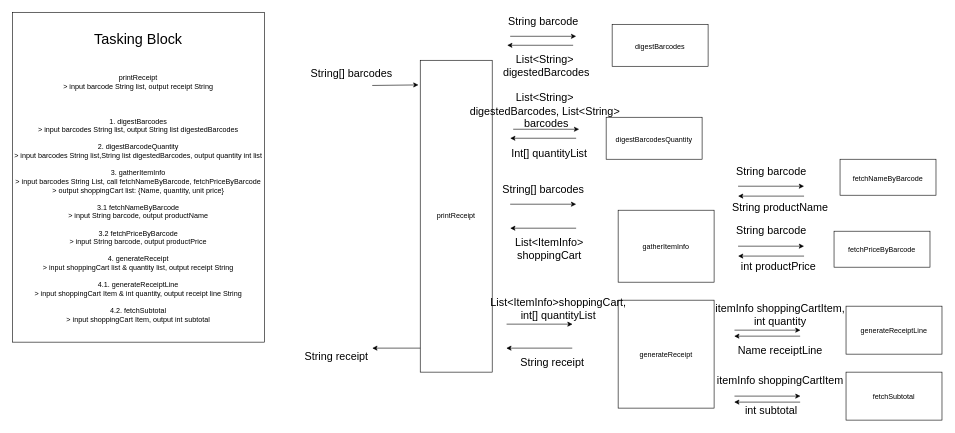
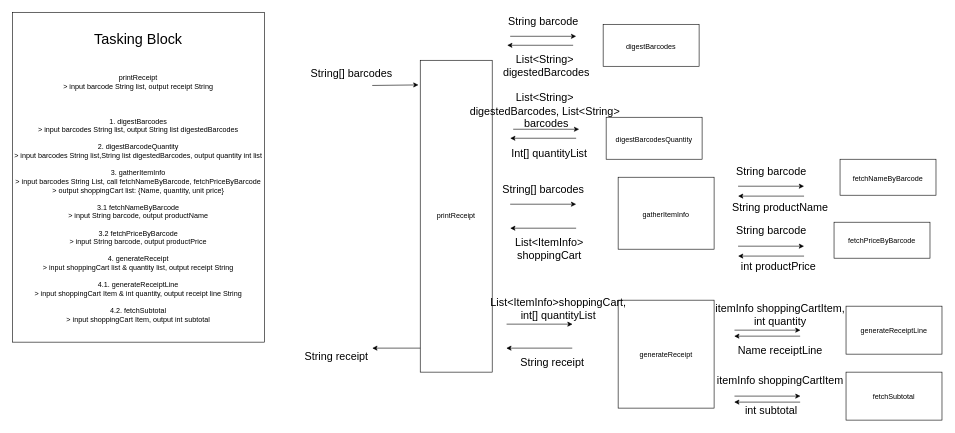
  <mxCell id="0" />
  <mxCell id="1" parent="0" />
  <mxCell id="2" value="printReceipt" style="rounded=0;whiteSpace=wrap;html=1;" vertex="1" parent="1"><mxGeometry x="700" y="100" width="120" height="520" as="geometry" /></mxCell>
  <mxCell id="3" value="" style="endArrow=classic;html=1;rounded=0;entryX=-0.025;entryY=0.079;entryDx=0;entryDy=0;entryPerimeter=0;" edge="1" parent="1" target="2"><mxGeometry width="50" height="50" relative="1" as="geometry"><mxPoint x="620" y="142" as="sourcePoint" /><mxPoint x="670" y="142" as="targetPoint" /></mxGeometry></mxCell>
  <mxCell id="4" value="" style="endArrow=classic;html=1;rounded=0;" edge="1" parent="1"><mxGeometry width="50" height="50" relative="1" as="geometry"><mxPoint x="700" y="580" as="sourcePoint" /><mxPoint x="620" y="580" as="targetPoint" /></mxGeometry></mxCell>
  <mxCell id="5" value="&lt;font style=&quot;font-size: 24px&quot;&gt;Tasking Block&lt;br&gt;&lt;/font&gt;&lt;br&gt;&lt;br&gt;&lt;br&gt;printReceipt&lt;br&gt;&amp;gt; input barcode String list, output receipt String&lt;br&gt;&lt;br&gt;&lt;br&gt;&lt;br&gt;1. digestBarcodes&lt;br&gt;&amp;gt; input barcodes String list, output String list digestedBarcodes&lt;br&gt;&lt;br&gt;2. digestBarcodeQuantity&lt;br&gt;&amp;gt; input barcodes String list,String list digestedBarcodes, output quantity int list&lt;br&gt;&lt;br&gt;3. gatherItemInfo&lt;br&gt;&amp;gt; input barcodes String List, call fetchNameByBarcode, fetchPriceByBarcode&lt;br&gt;&amp;gt; output shoppingCart list: {Name, quantity, unit price}&lt;br&gt;&lt;br&gt;3.1 fetchNameByBarcode&lt;br&gt;&amp;gt; input String barcode, output productName&lt;br&gt;&lt;br&gt;3.2 fetchPriceByBarcode&lt;br&gt;&amp;gt; input String barcode, output productPrice&lt;br&gt;&lt;br&gt;4. generateReceipt&lt;br&gt;&amp;gt; input shoppingCart list &amp;amp; quantity list, output receipt String&lt;br&gt;&lt;br&gt;4.1. generateReceiptLine&lt;br&gt;&amp;gt; input shoppingCart Item &amp;amp; int quantity, output receipt line String&lt;br&gt;&lt;br&gt;4.2. fetchSubtotal&lt;br&gt;&amp;gt; input shoppingCart Item, output int subtotal" style="rounded=0;whiteSpace=wrap;html=1;" vertex="1" parent="1"><mxGeometry x="20" y="20" width="420" height="550" as="geometry" /></mxCell>
  <mxCell id="6" value="&lt;font style=&quot;font-size: 18px&quot;&gt;String[] barcodes&lt;/font&gt;" style="text;html=1;align=center;verticalAlign=middle;resizable=0;points=[];autosize=1;strokeColor=none;fillColor=none;fontSize=24;" vertex="1" parent="1"><mxGeometry x="510" y="100" width="150" height="40" as="geometry" /></mxCell>
  <mxCell id="7" value="String receipt" style="text;html=1;align=center;verticalAlign=middle;resizable=0;points=[];autosize=1;strokeColor=none;fillColor=none;fontSize=18;" vertex="1" parent="1"><mxGeometry x="500" y="580" width="120" height="30" as="geometry" /></mxCell>
- <mxCell id="8" value="&lt;span style=&quot;font-size: 12px&quot;&gt;gatherItemInfo&lt;/span&gt;" style="rounded=0;whiteSpace=wrap;html=1;fontSize=18;" vertex="1" parent="1"><mxGeometry x="1030" y="350" width="160" height="120" as="geometry" /></mxCell>
+ <mxCell id="8" value="&lt;span style=&quot;font-size: 12px&quot;&gt;gatherItemInfo&lt;/span&gt;" style="rounded=0;whiteSpace=wrap;html=1;fontSize=18;" vertex="1" parent="1"><mxGeometry x="1030" y="295" width="160" height="120" as="geometry" /></mxCell>
  <mxCell id="9" value="&lt;span style=&quot;font-size: 12px&quot;&gt;generateReceipt&lt;/span&gt;" style="rounded=0;whiteSpace=wrap;html=1;fontSize=18;" vertex="1" parent="1"><mxGeometry x="1030" y="500" width="160" height="180" as="geometry" /></mxCell>
  <mxCell id="10" value="" style="endArrow=classic;html=1;rounded=0;fontSize=18;" edge="1" parent="1"><mxGeometry width="50" height="50" relative="1" as="geometry"><mxPoint x="850" y="340" as="sourcePoint" /><mxPoint x="960" y="340" as="targetPoint" /></mxGeometry></mxCell>
  <mxCell id="11" value="" style="endArrow=classic;html=1;rounded=0;fontSize=18;" edge="1" parent="1"><mxGeometry width="50" height="50" relative="1" as="geometry"><mxPoint x="844" y="540" as="sourcePoint" /><mxPoint x="954" y="540" as="targetPoint" /></mxGeometry></mxCell>
  <mxCell id="12" value="" style="endArrow=classic;html=1;rounded=0;fontSize=18;" edge="1" parent="1"><mxGeometry width="50" height="50" relative="1" as="geometry"><mxPoint x="960" y="380" as="sourcePoint" /><mxPoint x="850" y="380" as="targetPoint" /></mxGeometry></mxCell>
  <mxCell id="13" value="" style="endArrow=classic;html=1;rounded=0;fontSize=18;" edge="1" parent="1"><mxGeometry width="50" height="50" relative="1" as="geometry"><mxPoint x="953.5" y="580" as="sourcePoint" /><mxPoint x="843.5" y="580" as="targetPoint" /></mxGeometry></mxCell>
  <mxCell id="14" value="String[] barcodes" style="text;html=1;align=center;verticalAlign=middle;resizable=0;points=[];autosize=1;strokeColor=none;fillColor=none;fontSize=18;" vertex="1" parent="1"><mxGeometry x="830" y="300" width="150" height="30" as="geometry" /></mxCell>
  <mxCell id="15" value="List&amp;lt;ItemInfo&amp;gt; &lt;br&gt;shoppingCart" style="text;html=1;align=center;verticalAlign=middle;resizable=0;points=[];autosize=1;strokeColor=none;fillColor=none;fontSize=18;" vertex="1" parent="1"><mxGeometry x="850" y="390" width="130" height="50" as="geometry" /></mxCell>
  <mxCell id="16" value="String receipt" style="text;html=1;align=center;verticalAlign=middle;resizable=0;points=[];autosize=1;strokeColor=none;fillColor=none;fontSize=18;" vertex="1" parent="1"><mxGeometry x="860" y="590" width="120" height="30" as="geometry" /></mxCell>
  <mxCell id="17" value="&lt;span style=&quot;font-size: 12px&quot;&gt;fetchNameByBarcode&lt;/span&gt;" style="rounded=0;whiteSpace=wrap;html=1;fontSize=18;" vertex="1" parent="1"><mxGeometry x="1400" y="265" width="160" height="60" as="geometry" /></mxCell>
  <mxCell id="18" value="" style="endArrow=classic;html=1;rounded=0;fontSize=18;" edge="1" parent="1"><mxGeometry width="50" height="50" relative="1" as="geometry"><mxPoint x="1230" y="310" as="sourcePoint" /><mxPoint x="1340" y="310" as="targetPoint" /></mxGeometry></mxCell>
  <mxCell id="19" value="" style="endArrow=classic;html=1;rounded=0;fontSize=18;" edge="1" parent="1"><mxGeometry width="50" height="50" relative="1" as="geometry"><mxPoint x="1340" y="326.5" as="sourcePoint" /><mxPoint x="1230" y="326.5" as="targetPoint" /></mxGeometry></mxCell>
  <mxCell id="20" value="String barcode" style="text;html=1;align=center;verticalAlign=middle;resizable=0;points=[];autosize=1;strokeColor=none;fillColor=none;fontSize=18;" vertex="1" parent="1"><mxGeometry x="1220" y="270" width="130" height="30" as="geometry" /></mxCell>
  <mxCell id="21" value="String productName" style="text;html=1;align=center;verticalAlign=middle;resizable=0;points=[];autosize=1;strokeColor=none;fillColor=none;fontSize=18;" vertex="1" parent="1"><mxGeometry x="1210" y="330" width="180" height="30" as="geometry" /></mxCell>
  <mxCell id="22" value="List&amp;lt;ItemInfo&amp;gt;shoppingCart,&lt;br&gt;int[] quantityList" style="text;html=1;align=center;verticalAlign=middle;resizable=0;points=[];autosize=1;strokeColor=none;fillColor=none;fontSize=18;" vertex="1" parent="1"><mxGeometry x="810" y="490" width="240" height="50" as="geometry" /></mxCell>
- <mxCell id="23" value="&lt;span style=&quot;font-size: 12px&quot;&gt;fetchPriceByBarcode&lt;/span&gt;" style="rounded=0;whiteSpace=wrap;html=1;fontSize=18;" vertex="1" parent="1"><mxGeometry x="1390" y="385" width="160" height="60" as="geometry" /></mxCell>
+ <mxCell id="23" value="&lt;span style=&quot;font-size: 12px&quot;&gt;fetchPriceByBarcode&lt;/span&gt;" style="rounded=0;whiteSpace=wrap;html=1;fontSize=18;" vertex="1" parent="1"><mxGeometry x="1390" y="370" width="160" height="60" as="geometry" /></mxCell>
  <mxCell id="24" value="" style="endArrow=classic;html=1;rounded=0;fontSize=18;" edge="1" parent="1"><mxGeometry width="50" height="50" relative="1" as="geometry"><mxPoint x="1230" y="410" as="sourcePoint" /><mxPoint x="1340" y="410" as="targetPoint" /></mxGeometry></mxCell>
  <mxCell id="25" value="" style="endArrow=classic;html=1;rounded=0;fontSize=18;" edge="1" parent="1"><mxGeometry width="50" height="50" relative="1" as="geometry"><mxPoint x="1340" y="426.5" as="sourcePoint" /><mxPoint x="1230" y="426.5" as="targetPoint" /></mxGeometry></mxCell>
  <mxCell id="26" value="String barcode" style="text;html=1;align=center;verticalAlign=middle;resizable=0;points=[];autosize=1;strokeColor=none;fillColor=none;fontSize=18;" vertex="1" parent="1"><mxGeometry x="1220" y="370" width="130" height="30" as="geometry" /></mxCell>
  <mxCell id="27" value="int productPrice" style="text;html=1;align=center;verticalAlign=middle;resizable=0;points=[];autosize=1;strokeColor=none;fillColor=none;fontSize=18;" vertex="1" parent="1"><mxGeometry x="1227" y="430" width="140" height="30" as="geometry" /></mxCell>
  <mxCell id="28" value="&lt;span style=&quot;font-size: 12px&quot;&gt;generateReceiptLine&lt;/span&gt;" style="rounded=0;whiteSpace=wrap;html=1;fontSize=18;" vertex="1" parent="1"><mxGeometry x="1410" y="510" width="160" height="80" as="geometry" /></mxCell>
  <mxCell id="29" value="" style="endArrow=classic;html=1;rounded=0;fontSize=18;" edge="1" parent="1"><mxGeometry width="50" height="50" relative="1" as="geometry"><mxPoint x="1224" y="550" as="sourcePoint" /><mxPoint x="1334" y="550" as="targetPoint" /></mxGeometry></mxCell>
  <mxCell id="30" value="" style="endArrow=classic;html=1;rounded=0;fontSize=18;" edge="1" parent="1"><mxGeometry width="50" height="50" relative="1" as="geometry"><mxPoint x="1333.5" y="560" as="sourcePoint" /><mxPoint x="1223.5" y="560" as="targetPoint" /></mxGeometry></mxCell>
  <mxCell id="31" value="Name receiptLine" style="text;html=1;align=center;verticalAlign=middle;resizable=0;points=[];autosize=1;strokeColor=none;fillColor=none;fontSize=18;" vertex="1" parent="1"><mxGeometry x="1220" y="570" width="160" height="30" as="geometry" /></mxCell>
  <mxCell id="32" value="itemInfo shoppingCartItem,&lt;br&gt;int quantity" style="text;html=1;align=center;verticalAlign=middle;resizable=0;points=[];autosize=1;strokeColor=none;fillColor=none;fontSize=18;" vertex="1" parent="1"><mxGeometry x="1185" y="500" width="230" height="50" as="geometry" /></mxCell>
  <mxCell id="33" value="&lt;span style=&quot;font-size: 12px&quot;&gt;digestBarcodesQuantity&lt;/span&gt;" style="rounded=0;whiteSpace=wrap;html=1;fontSize=18;" vertex="1" parent="1"><mxGeometry x="1010" y="195" width="160" height="70" as="geometry" /></mxCell>
  <mxCell id="34" value="" style="endArrow=classic;html=1;rounded=0;fontSize=18;" edge="1" parent="1"><mxGeometry width="50" height="50" relative="1" as="geometry"><mxPoint x="855" y="215" as="sourcePoint" /><mxPoint x="965" y="215" as="targetPoint" /></mxGeometry></mxCell>
  <mxCell id="35" value="" style="endArrow=classic;html=1;rounded=0;fontSize=18;" edge="1" parent="1"><mxGeometry width="50" height="50" relative="1" as="geometry"><mxPoint x="960" y="230" as="sourcePoint" /><mxPoint x="850" y="230" as="targetPoint" /></mxGeometry></mxCell>
  <mxCell id="36" value="Int[] quantityList" style="text;html=1;align=center;verticalAlign=middle;resizable=0;points=[];autosize=1;strokeColor=none;fillColor=none;fontSize=18;" vertex="1" parent="1"><mxGeometry x="845" y="240" width="140" height="30" as="geometry" /></mxCell>
  <mxCell id="37" value="&lt;span style=&quot;font-size: 12px&quot;&gt;fetchSubtotal&lt;/span&gt;" style="rounded=0;whiteSpace=wrap;html=1;fontSize=18;" vertex="1" parent="1"><mxGeometry x="1410" y="620" width="160" height="80" as="geometry" /></mxCell>
  <mxCell id="38" value="" style="endArrow=classic;html=1;rounded=0;fontSize=18;" edge="1" parent="1"><mxGeometry width="50" height="50" relative="1" as="geometry"><mxPoint x="1224" y="660" as="sourcePoint" /><mxPoint x="1334" y="660" as="targetPoint" /></mxGeometry></mxCell>
  <mxCell id="39" value="" style="endArrow=classic;html=1;rounded=0;fontSize=18;" edge="1" parent="1"><mxGeometry width="50" height="50" relative="1" as="geometry"><mxPoint x="1333.5" y="670" as="sourcePoint" /><mxPoint x="1223.5" y="670" as="targetPoint" /></mxGeometry></mxCell>
  <mxCell id="40" value="int subtotal" style="text;html=1;align=center;verticalAlign=middle;resizable=0;points=[];autosize=1;strokeColor=none;fillColor=none;fontSize=18;" vertex="1" parent="1"><mxGeometry x="1235" y="670" width="100" height="30" as="geometry" /></mxCell>
  <mxCell id="41" value="itemInfo shoppingCartItem" style="text;html=1;align=center;verticalAlign=middle;resizable=0;points=[];autosize=1;strokeColor=none;fillColor=none;fontSize=18;" vertex="1" parent="1"><mxGeometry x="1185" y="620" width="230" height="30" as="geometry" /></mxCell>
- <mxCell id="42" value="&lt;span style=&quot;font-size: 12px&quot;&gt;digestBarcodes&lt;/span&gt;" style="rounded=0;whiteSpace=wrap;html=1;fontSize=18;" vertex="1" parent="1"><mxGeometry x="1020" y="40" width="160" height="70" as="geometry" /></mxCell>
+ <mxCell id="42" value="&lt;span style=&quot;font-size: 12px&quot;&gt;digestBarcodes&lt;/span&gt;" style="rounded=0;whiteSpace=wrap;html=1;fontSize=18;" vertex="1" parent="1"><mxGeometry x="1005" y="40" width="160" height="70" as="geometry" /></mxCell>
  <mxCell id="43" value="" style="endArrow=classic;html=1;rounded=0;fontSize=18;" edge="1" parent="1"><mxGeometry width="50" height="50" relative="1" as="geometry"><mxPoint x="850" y="60" as="sourcePoint" /><mxPoint x="960" y="60" as="targetPoint" /></mxGeometry></mxCell>
  <mxCell id="44" value="" style="endArrow=classic;html=1;rounded=0;fontSize=18;" edge="1" parent="1"><mxGeometry width="50" height="50" relative="1" as="geometry"><mxPoint x="955" y="75" as="sourcePoint" /><mxPoint x="845" y="75" as="targetPoint" /></mxGeometry></mxCell>
  <mxCell id="45" value="String barcode" style="text;html=1;align=center;verticalAlign=middle;resizable=0;points=[];autosize=1;strokeColor=none;fillColor=none;fontSize=18;" vertex="1" parent="1"><mxGeometry x="840" y="20" width="130" height="30" as="geometry" /></mxCell>
  <mxCell id="46" value="List&amp;lt;String&amp;gt;&amp;nbsp;&lt;br&gt;digestedBarcodes" style="text;html=1;align=center;verticalAlign=middle;resizable=0;points=[];autosize=1;strokeColor=none;fillColor=none;fontSize=18;" vertex="1" parent="1"><mxGeometry x="830" y="85" width="160" height="50" as="geometry" /></mxCell>
  <mxCell id="47" value="List&amp;lt;String&amp;gt;&amp;nbsp;&lt;br&gt;digestedBarcodes, List&amp;lt;String&amp;gt;&amp;nbsp;&lt;br&gt;barcodes" style="text;html=1;align=center;verticalAlign=middle;resizable=0;points=[];autosize=1;strokeColor=none;fillColor=none;fontSize=18;" vertex="1" parent="1"><mxGeometry x="775" y="150" width="270" height="70" as="geometry" /></mxCell>
